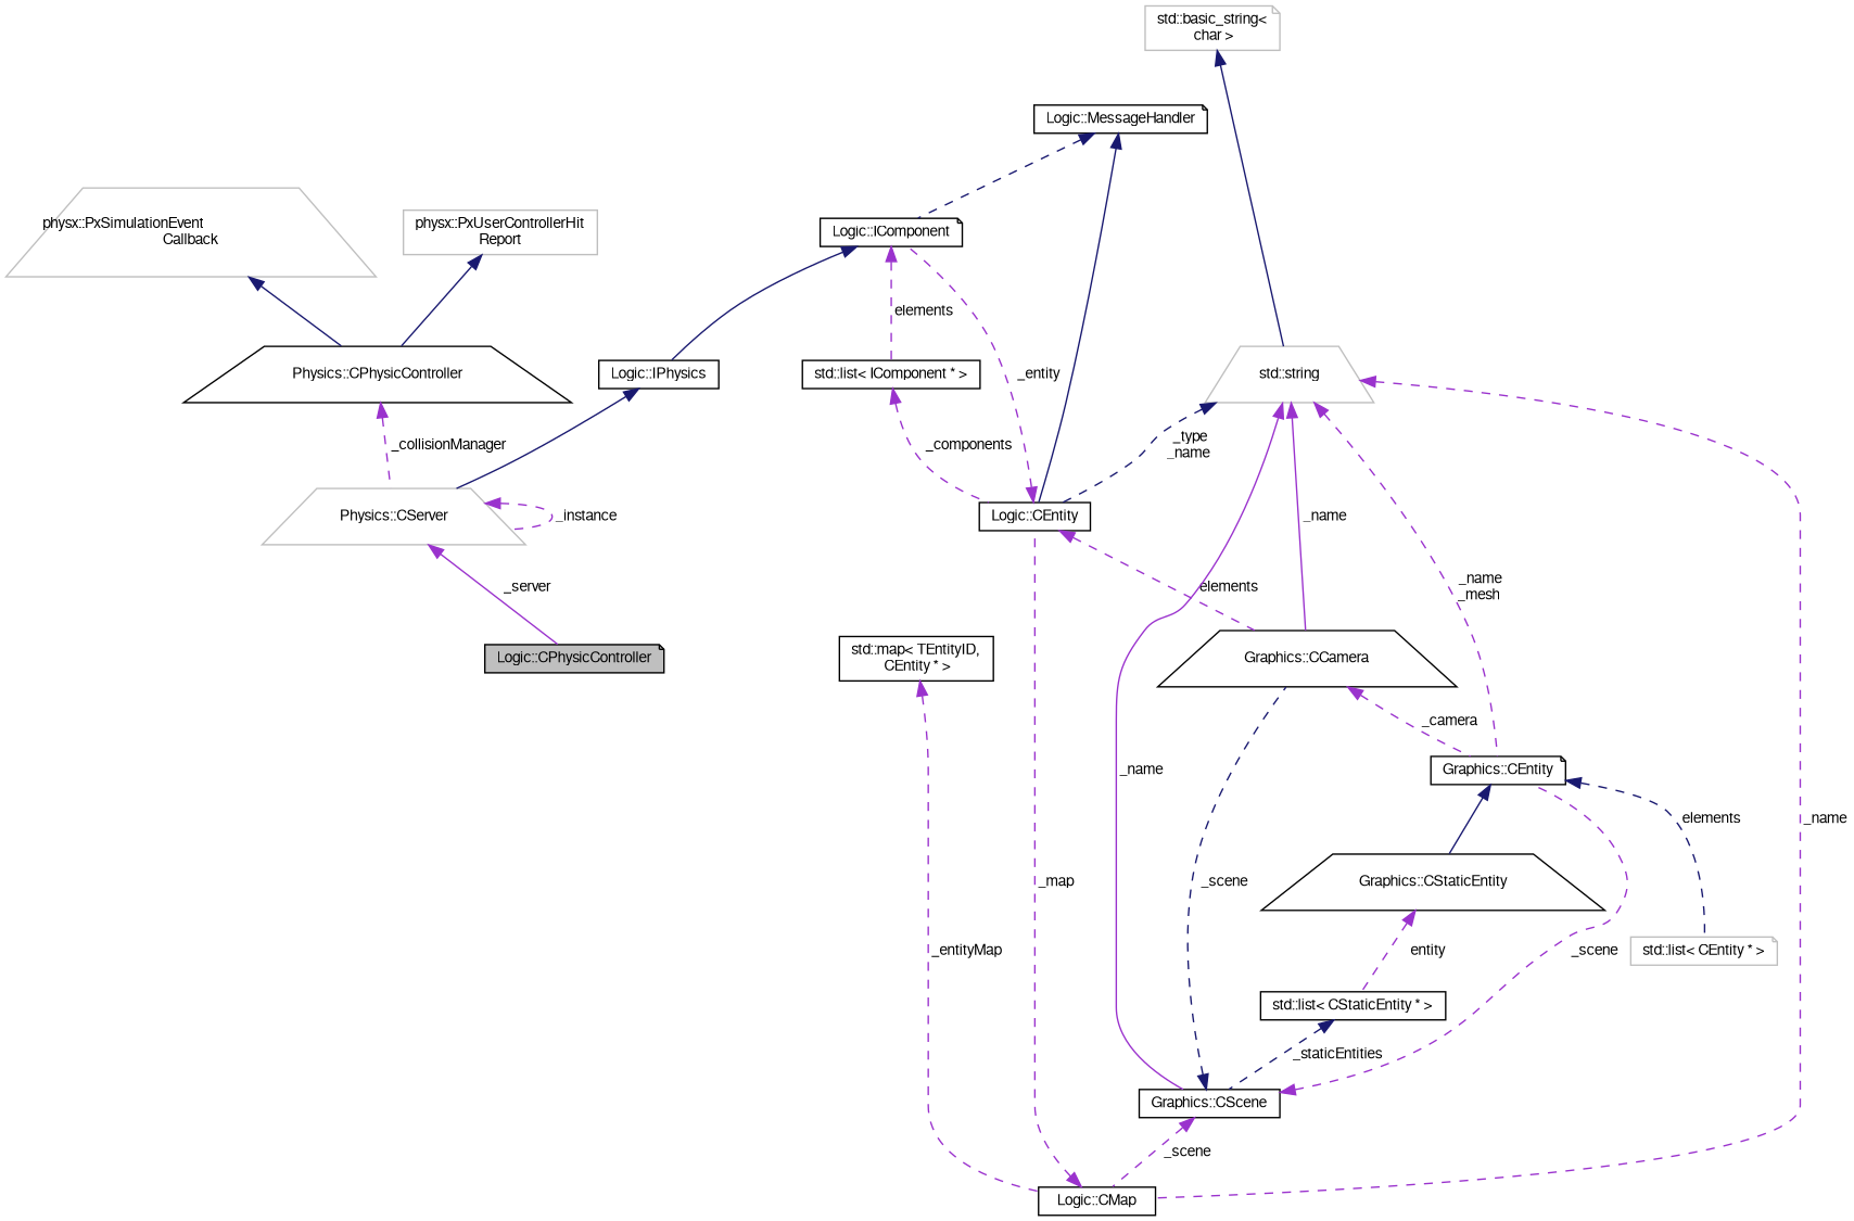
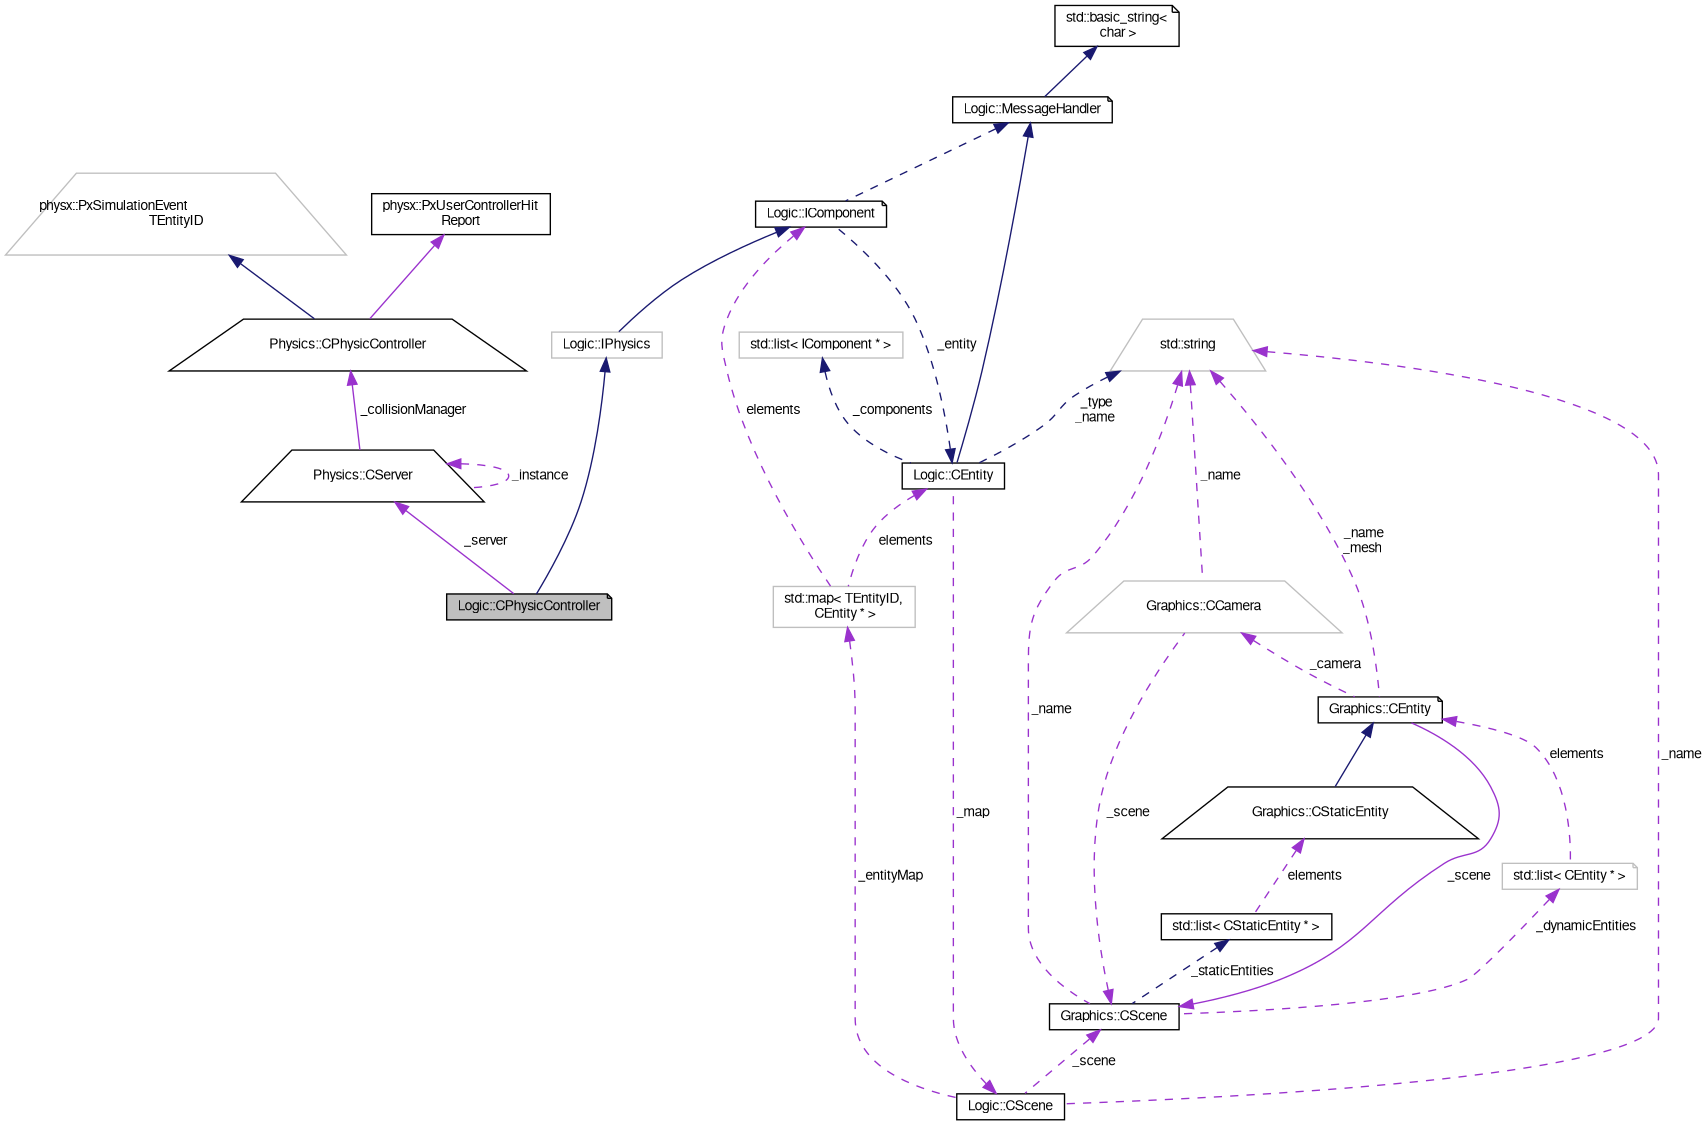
  digraph {
    rankdir=TB
    node [color=black fillcolor=white fontname=FreeSans fontsize=10 shape=box style=filled]
    edge [color=darkorchid3 dir=back fontname=FreeSans fontsize=10 labelfontname=FreeSans labelfontsize=10 style=dashed]
    n1 [fillcolor=grey75 fontcolor=black height=0.2 label="Logic::CPhysicController" shape=note width=0.4]
-   n2 [height=0.2 label="Logic::IPhysics" width=0.4]
+   n2 [color=grey75 height=0.2 label="Logic::IPhysics" width=0.4]
    n3 [height=0.2 label="Logic::IComponent" shape=note width=0.4]
-   n4 [height=0.2 label="std::list\< IComponent * \>" width=0.4]
+   n4 [color=grey75 height=0.2 label="std::list\< IComponent * \>" width=0.4]
    n5 [height=0.2 label="Logic::CEntity" width=0.4]
    n6 [height=0.2 label="Logic::MessageHandler" shape=note width=0.4]
-   n7 [height=0.2 label="std::map\< TEntityID,\l CEntity * \>" width=0.4]
-   n8 [height=0.2 label="Logic::CMap" width=0.4]
+   n7 [color=grey75 height=0.2 label="std::map\< TEntityID,\l CEntity * \>" width=0.4]
+   n8 [height=0.2 label="Logic::CScene" width=0.4]
    n9 [color=grey75 height=0.2 label="std::string" shape=trapezium width=0.4]
    n10 [height=0.2 label="Graphics::CScene" width=0.4]
    n11 [height=0.2 label="Graphics::CEntity" shape=note width=0.4]
-   n12 [height=0.2 label="Graphics::CCamera" shape=trapezium width=0.4]
+   n12 [color=grey75 height=0.2 label="Graphics::CCamera" shape=trapezium width=0.4]
    n13 [height=0.2 label="Graphics::CStaticEntity" shape=trapezium width=0.4]
    n14 [color=grey75 height=0.2 label="std::list\< CEntity * \>" shape=note width=0.4]
-   n15 [color=grey75 height=0.2 label="std::basic_string\<\l char \>" shape=note width=0.4]
+   n15 [height=0.2 label="std::basic_string\<\l char \>" shape=note width=0.4]
    n16 [height=0.2 label="std::list\< CStaticEntity * \>" width=0.4]
-   n17 [color=grey75 height=0.2 label="Physics::CServer" shape=trapezium width=0.4]
+   n17 [height=0.2 label="Physics::CServer" shape=trapezium width=0.4]
    n18 [height=0.2 label="Physics::CPhysicController" shape=trapezium width=0.4]
-   n19 [color=grey75 height=0.2 label="physx::PxSimulationEvent\lCallback" shape=trapezium width=0.4]
-   n20 [color=grey75 height=0.2 label="physx::PxUserControllerHit\lReport" width=0.4]
-   n2 -> n17 [color=midnightblue style=solid]
+   n19 [color=grey75 height=0.2 label="physx::PxSimulationEvent\lTEntityID" shape=trapezium width=0.4]
+   n20 [height=0.2 label="physx::PxUserControllerHit\lReport" width=0.4]
+   n2 -> n1 [color=midnightblue style=solid]
    n3 -> n2 [color=midnightblue style=solid]
-   n3 -> n4 [label=" elements"]
-   n4 -> n5 [label=" _components"]
-   n5 -> n3 [label=" _entity"]
-   n5 -> n12 [label=" elements"]
+   n3 -> n7 [label=" elements"]
+   n4 -> n5 [color=midnightblue label=" _components"]
+   n5 -> n3 [color=midnightblue label=" _entity"]
+   n5 -> n7 [label=" elements"]
    n6 -> n3 [color=midnightblue]
    n6 -> n5 [color=midnightblue style=solid]
    n7 -> n8 [label=" _entityMap"]
    n8 -> n5 [label=" _map"]
    n9 -> n5 [color=midnightblue label=" _type\n_name"]
    n9 -> n8 [label=" _name"]
-   n9 -> n10 [label=" _name" style=solid]
+   n9 -> n10 [label=" _name"]
    n9 -> n11 [label=" _name\n_mesh"]
-   n9 -> n12 [label=" _name" style=solid]
+   n9 -> n12 [label=" _name"]
    n10 -> n8 [label=" _scene"]
-   n10 -> n11 [label=" _scene"]
-   n10 -> n12 [color=midnightblue label=" _scene"]
+   n10 -> n11 [label=" _scene" style=solid]
+   n10 -> n12 [label=" _scene"]
    n11 -> n13 [color=midnightblue style=solid]
-   n11 -> n14 [color=midnightblue label=" elements"]
+   n11 -> n14 [label=" elements"]
    n12 -> n11 [label=" _camera"]
-   n13 -> n16 [label=" entity"]
-   n15 -> n9 [color=midnightblue style=solid]
+   n13 -> n16 [label=" elements"]
+   n14 -> n10 [label=" _dynamicEntities"]
+   n15 -> n6 [color=midnightblue style=solid]
    n16 -> n10 [color=midnightblue label=" _staticEntities"]
    n17 -> n1 [label=" _server" style=solid]
    n17 -> n17 [label=" _instance"]
-   n18 -> n17 [label=" _collisionManager"]
+   n18 -> n17 [label=" _collisionManager" style=solid]
    n19 -> n18 [color=midnightblue style=solid]
-   n20 -> n18 [color=midnightblue style=solid]
+   n20 -> n18 [style=solid]
  }
